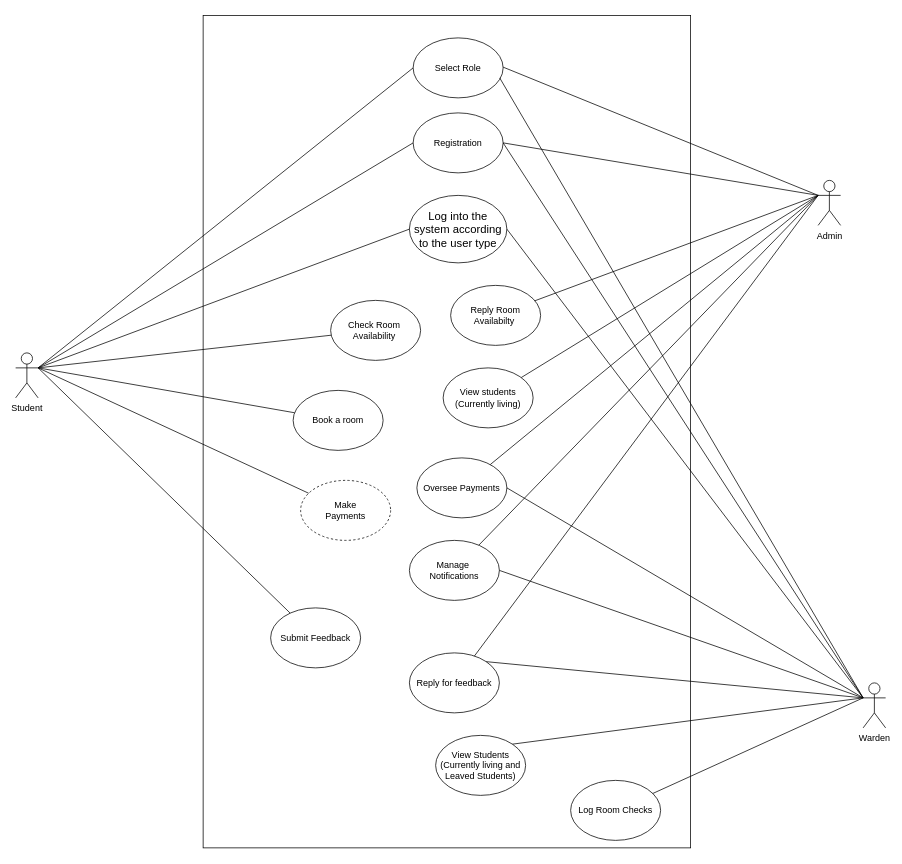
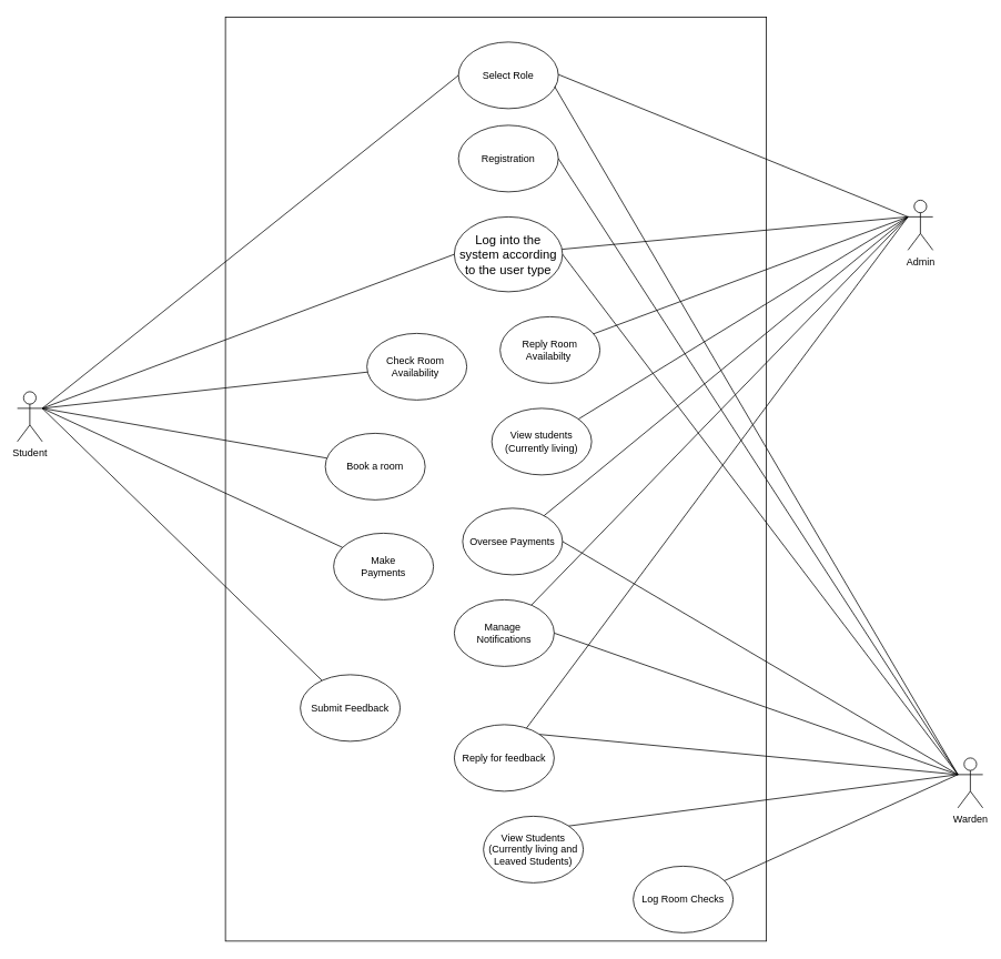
  <mxCell id="0" />
  <mxCell id="1" parent="0" />
  <mxCell id="2" value="Student" style="shape=umlActor;verticalLabelPosition=bottom;verticalAlign=top;html=1;outlineConnect=0;" parent="1" vertex="1"><mxGeometry x="20" y="470" width="30" height="60" as="geometry" /></mxCell>
  <mxCell id="3" value="" style="rounded=0;whiteSpace=wrap;html=1;fillColor=none;" parent="1" vertex="1"><mxGeometry x="270" y="20" width="650" height="1110" as="geometry" /></mxCell>
  <mxCell id="4" value="Registration" style="ellipse;whiteSpace=wrap;html=1;fillColor=none;" parent="1" vertex="1"><mxGeometry x="550" y="150" width="120" height="80" as="geometry" /></mxCell>
  <mxCell id="5" value="&lt;font style=&quot;font-size: 15px;&quot;&gt;Log into the system according to the user type&lt;/font&gt;" style="ellipse;whiteSpace=wrap;html=1;fillColor=none;" parent="1" vertex="1"><mxGeometry x="545" y="260" width="130" height="90" as="geometry" /></mxCell>
  <mxCell id="6" value="Check Room&amp;nbsp; Availability&amp;nbsp;" style="ellipse;whiteSpace=wrap;html=1;fillColor=none;" parent="1" vertex="1"><mxGeometry x="440" y="400" width="120" height="80" as="geometry" /></mxCell>
  <mxCell id="7" value="Book a room" style="ellipse;whiteSpace=wrap;html=1;fillColor=none;" parent="1" vertex="1"><mxGeometry x="390" y="520" width="120" height="80" as="geometry" /></mxCell>
  <mxCell id="8" value="Submit Feedback" style="ellipse;whiteSpace=wrap;html=1;fillColor=none;" parent="1" vertex="1"><mxGeometry x="360" y="810" width="120" height="80" as="geometry" /></mxCell>
- <mxCell id="9" value="Make&lt;div&gt;Payments&lt;/div&gt;" style="ellipse;whiteSpace=wrap;html=1;fillColor=none;dashed=1;" parent="1" vertex="1"><mxGeometry x="400" y="640" width="120" height="80" as="geometry" /></mxCell>
+ <mxCell id="9" value="Make&lt;div&gt;Payments&lt;/div&gt;" style="ellipse;whiteSpace=wrap;html=1;fillColor=none;" parent="1" vertex="1"><mxGeometry x="400" y="640" width="120" height="80" as="geometry" /></mxCell>
  <mxCell id="10" value="Admin" style="shape=umlActor;verticalLabelPosition=bottom;verticalAlign=top;html=1;outlineConnect=0;" parent="1" vertex="1"><mxGeometry x="1090" y="240" width="30" height="60" as="geometry" /></mxCell>
  <mxCell id="11" value="Warden" style="shape=umlActor;verticalLabelPosition=bottom;verticalAlign=top;html=1;outlineConnect=0;" parent="1" vertex="1"><mxGeometry x="1150" y="910" width="30" height="60" as="geometry" /></mxCell>
  <mxCell id="12" value="Reply Room Availabilty&amp;nbsp;" style="ellipse;whiteSpace=wrap;html=1;fillColor=none;" parent="1" vertex="1"><mxGeometry x="600" y="380" width="120" height="80" as="geometry" /></mxCell>
  <mxCell id="13" value="View students&lt;div&gt;(Currently living)&lt;/div&gt;" style="ellipse;whiteSpace=wrap;html=1;fillColor=none;" parent="1" vertex="1"><mxGeometry x="590" y="490" width="120" height="80" as="geometry" /></mxCell>
  <mxCell id="14" value="Log Room Checks" style="ellipse;whiteSpace=wrap;html=1;fillColor=none;" parent="1" vertex="1"><mxGeometry x="760" y="1040" width="120" height="80" as="geometry" /></mxCell>
  <mxCell id="15" value="Reply for feedback" style="ellipse;whiteSpace=wrap;html=1;fillColor=none;" parent="1" vertex="1"><mxGeometry x="545" y="870" width="120" height="80" as="geometry" /></mxCell>
  <mxCell id="16" value="Manage&amp;nbsp;&lt;div&gt;Notifications&lt;/div&gt;" style="ellipse;whiteSpace=wrap;html=1;fillColor=none;" parent="1" vertex="1"><mxGeometry x="545" y="720" width="120" height="80" as="geometry" /></mxCell>
  <mxCell id="17" value="Oversee Payments" style="ellipse;whiteSpace=wrap;html=1;fillColor=none;" parent="1" vertex="1"><mxGeometry x="555" y="610" width="120" height="80" as="geometry" /></mxCell>
  <mxCell id="18" value="Select Role" style="ellipse;whiteSpace=wrap;html=1;fillColor=none;" parent="1" vertex="1"><mxGeometry x="550" y="50" width="120" height="80" as="geometry" /></mxCell>
- <mxCell id="19" value="" style="endArrow=none;html=1;rounded=0;entryX=0;entryY=0.5;entryDx=0;entryDy=0;exitX=1;exitY=0.333;exitDx=0;exitDy=0;exitPerimeter=0;" parent="1" target="4" edge="1" source="2"><mxGeometry width="50" height="50" relative="1" as="geometry"><mxPoint x="140" y="680" as="sourcePoint" /><mxPoint x="190" y="630" as="targetPoint" /></mxGeometry></mxCell>
  <mxCell id="20" value="" style="endArrow=none;html=1;rounded=0;exitX=1;exitY=0.333;exitDx=0;exitDy=0;exitPerimeter=0;" parent="1" target="6" edge="1" source="2"><mxGeometry width="50" height="50" relative="1" as="geometry"><mxPoint x="140" y="680" as="sourcePoint" /><mxPoint x="200" y="640" as="targetPoint" /></mxGeometry></mxCell>
  <mxCell id="21" value="" style="endArrow=none;html=1;rounded=0;exitX=1;exitY=0.333;exitDx=0;exitDy=0;exitPerimeter=0;" parent="1" source="2" target="7" edge="1"><mxGeometry width="50" height="50" relative="1" as="geometry"><mxPoint x="150" y="690" as="sourcePoint" /><mxPoint x="210" y="650" as="targetPoint" /></mxGeometry></mxCell>
  <mxCell id="22" value="" style="endArrow=none;html=1;rounded=0;exitX=1;exitY=0.333;exitDx=0;exitDy=0;exitPerimeter=0;" parent="1" target="8" edge="1" source="2"><mxGeometry width="50" height="50" relative="1" as="geometry"><mxPoint x="50" y="460" as="sourcePoint" /><mxPoint x="220" y="660" as="targetPoint" /></mxGeometry></mxCell>
  <mxCell id="23" value="" style="endArrow=none;html=1;rounded=0;exitX=1;exitY=0.333;exitDx=0;exitDy=0;exitPerimeter=0;" parent="1" target="9" edge="1" source="2"><mxGeometry width="50" height="50" relative="1" as="geometry"><mxPoint x="140" y="680" as="sourcePoint" /><mxPoint x="230" y="670" as="targetPoint" /></mxGeometry></mxCell>
+ <mxCell id="24" value="" style="endArrow=none;html=1;rounded=0;entryX=0;entryY=0.333;entryDx=0;entryDy=0;entryPerimeter=0;" parent="1" source="5" edge="1" target="10"><mxGeometry width="50" height="50" relative="1" as="geometry"><mxPoint x="960" y="510" as="sourcePoint" /><mxPoint x="1060" y="500" as="targetPoint" /></mxGeometry></mxCell>
  <mxCell id="25" value="" style="endArrow=none;html=1;rounded=0;entryX=0;entryY=0.333;entryDx=0;entryDy=0;entryPerimeter=0;" parent="1" source="12" target="10" edge="1"><mxGeometry width="50" height="50" relative="1" as="geometry"><mxPoint x="970" y="520" as="sourcePoint" /><mxPoint x="1070" y="510" as="targetPoint" /></mxGeometry></mxCell>
  <mxCell id="26" value="" style="endArrow=none;html=1;rounded=0;entryX=0;entryY=0.333;entryDx=0;entryDy=0;entryPerimeter=0;" parent="1" source="13" target="10" edge="1"><mxGeometry width="50" height="50" relative="1" as="geometry"><mxPoint x="980" y="530" as="sourcePoint" /><mxPoint x="1080" y="520" as="targetPoint" /></mxGeometry></mxCell>
  <mxCell id="27" value="" style="endArrow=none;html=1;rounded=0;entryX=0;entryY=0.333;entryDx=0;entryDy=0;entryPerimeter=0;" parent="1" source="17" edge="1" target="10"><mxGeometry width="50" height="50" relative="1" as="geometry"><mxPoint x="1000" y="550" as="sourcePoint" /><mxPoint x="1060" y="500" as="targetPoint" /></mxGeometry></mxCell>
  <mxCell id="28" value="" style="endArrow=none;html=1;rounded=0;entryX=0;entryY=0.333;entryDx=0;entryDy=0;entryPerimeter=0;" parent="1" source="15" target="10" edge="1"><mxGeometry width="50" height="50" relative="1" as="geometry"><mxPoint x="1020" y="570" as="sourcePoint" /><mxPoint x="1120" y="560" as="targetPoint" /></mxGeometry></mxCell>
  <mxCell id="29" value="" style="endArrow=none;html=1;rounded=0;entryX=0;entryY=0.333;entryDx=0;entryDy=0;entryPerimeter=0;" parent="1" source="16" target="10" edge="1"><mxGeometry width="50" height="50" relative="1" as="geometry"><mxPoint x="1030" y="580" as="sourcePoint" /><mxPoint x="1130" y="570" as="targetPoint" /></mxGeometry></mxCell>
  <mxCell id="30" value="" style="endArrow=none;html=1;rounded=0;entryX=0;entryY=0.333;entryDx=0;entryDy=0;entryPerimeter=0;" parent="1" source="14" target="11" edge="1"><mxGeometry width="50" height="50" relative="1" as="geometry"><mxPoint x="1040" y="930" as="sourcePoint" /><mxPoint x="1090" y="880" as="targetPoint" /></mxGeometry></mxCell>
  <mxCell id="31" value="" style="endArrow=none;html=1;rounded=0;entryX=0;entryY=0.333;entryDx=0;entryDy=0;entryPerimeter=0;exitX=1;exitY=0.5;exitDx=0;exitDy=0;" parent="1" source="16" target="11" edge="1"><mxGeometry width="50" height="50" relative="1" as="geometry"><mxPoint x="1050" y="940" as="sourcePoint" /><mxPoint x="1100" y="890" as="targetPoint" /></mxGeometry></mxCell>
  <mxCell id="32" value="" style="endArrow=none;html=1;rounded=0;entryX=0;entryY=0.333;entryDx=0;entryDy=0;entryPerimeter=0;exitX=1;exitY=0;exitDx=0;exitDy=0;" parent="1" source="15" target="11" edge="1"><mxGeometry width="50" height="50" relative="1" as="geometry"><mxPoint x="1060" y="950" as="sourcePoint" /><mxPoint x="1110" y="900" as="targetPoint" /></mxGeometry></mxCell>
  <mxCell id="33" value="" style="endArrow=none;html=1;rounded=0;entryX=0;entryY=0.5;entryDx=0;entryDy=0;exitX=1;exitY=0.333;exitDx=0;exitDy=0;exitPerimeter=0;" edge="1" parent="1" source="2" target="18"><mxGeometry width="50" height="50" relative="1" as="geometry"><mxPoint x="70" y="460" as="sourcePoint" /><mxPoint x="423" y="768" as="targetPoint" /></mxGeometry></mxCell>
  <mxCell id="34" value="" style="endArrow=none;html=1;rounded=0;entryX=0;entryY=0.333;entryDx=0;entryDy=0;entryPerimeter=0;" edge="1" parent="1" target="10"><mxGeometry width="50" height="50" relative="1" as="geometry"><mxPoint x="670" y="89" as="sourcePoint" /><mxPoint x="1065" y="260" as="targetPoint" /></mxGeometry></mxCell>
  <mxCell id="35" value="" style="endArrow=none;html=1;rounded=0;exitX=0.962;exitY=0.667;exitDx=0;exitDy=0;exitPerimeter=0;entryX=0;entryY=0.333;entryDx=0;entryDy=0;entryPerimeter=0;" edge="1" parent="1" source="18" target="11"><mxGeometry width="50" height="50" relative="1" as="geometry"><mxPoint x="762" y="668" as="sourcePoint" /><mxPoint x="1080" y="870" as="targetPoint" /></mxGeometry></mxCell>
  <mxCell id="36" value="" style="endArrow=none;html=1;rounded=0;exitX=1;exitY=0.5;exitDx=0;exitDy=0;entryX=0;entryY=0.333;entryDx=0;entryDy=0;entryPerimeter=0;" edge="1" parent="1" source="5" target="11"><mxGeometry width="50" height="50" relative="1" as="geometry"><mxPoint x="675" y="113" as="sourcePoint" /><mxPoint x="1150" y="870" as="targetPoint" /></mxGeometry></mxCell>
- <mxCell id="37" value="" style="endArrow=none;html=1;rounded=0;exitX=1;exitY=0.5;exitDx=0;exitDy=0;entryX=0;entryY=0.333;entryDx=0;entryDy=0;entryPerimeter=0;" edge="1" parent="1" source="4" target="10"><mxGeometry width="50" height="50" relative="1" as="geometry"><mxPoint x="680" y="99" as="sourcePoint" /><mxPoint x="1090" y="250" as="targetPoint" /></mxGeometry></mxCell>
  <mxCell id="38" value="" style="endArrow=none;html=1;rounded=0;entryX=0;entryY=0.5;entryDx=0;entryDy=0;exitX=1;exitY=0.333;exitDx=0;exitDy=0;exitPerimeter=0;" edge="1" parent="1" source="2" target="5"><mxGeometry width="50" height="50" relative="1" as="geometry"><mxPoint x="80" y="470" as="sourcePoint" /><mxPoint x="560" y="200" as="targetPoint" /></mxGeometry></mxCell>
  <mxCell id="39" value="" style="endArrow=none;html=1;rounded=0;exitX=1;exitY=0.5;exitDx=0;exitDy=0;entryX=0;entryY=0.333;entryDx=0;entryDy=0;entryPerimeter=0;" edge="1" parent="1" source="4" target="11"><mxGeometry width="50" height="50" relative="1" as="geometry"><mxPoint x="675" y="113" as="sourcePoint" /><mxPoint x="1150" y="870" as="targetPoint" /></mxGeometry></mxCell>
  <mxCell id="40" value="View Students&lt;div&gt;(Currently living and Leaved Students)&lt;/div&gt;" style="ellipse;whiteSpace=wrap;html=1;fillColor=none;" vertex="1" parent="1"><mxGeometry x="580" y="980" width="120" height="80" as="geometry" /></mxCell>
  <mxCell id="41" value="" style="endArrow=none;html=1;rounded=0;entryX=0;entryY=0.333;entryDx=0;entryDy=0;entryPerimeter=0;exitX=1;exitY=0;exitDx=0;exitDy=0;" edge="1" parent="1" source="40" target="11"><mxGeometry width="50" height="50" relative="1" as="geometry"><mxPoint x="872" y="1061" as="sourcePoint" /><mxPoint x="1150" y="870" as="targetPoint" /></mxGeometry></mxCell>
  <mxCell id="42" value="" style="endArrow=none;html=1;rounded=0;exitX=1;exitY=0.5;exitDx=0;exitDy=0;entryX=0;entryY=0.333;entryDx=0;entryDy=0;entryPerimeter=0;" edge="1" parent="1" source="17" target="11"><mxGeometry width="50" height="50" relative="1" as="geometry"><mxPoint x="675" y="770" as="sourcePoint" /><mxPoint x="1140" y="860" as="targetPoint" /></mxGeometry></mxCell>
